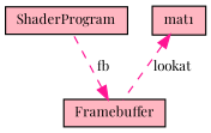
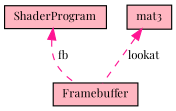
  digraph {
    fontname="Playfair Display"
    node [color=black fillcolor=lightpink fontname="Playfair Display" fontsize=10 shape=record style=filled]
    edge [color=deeppink dir=back fontname="Playfair Display" fontsize=10 labelfontname=Helvetica labelfontsize=10 style=dashed]
    n1 [fontcolor=black height=0.2 label=ShaderProgram width=0.4]
-   n2 [height=0.2 label=mat1 width=0.4]
+   n2 [height=0.2 label=mat3 width=0.4]
    n3 [height=0.2 label=Framebuffer width=0.4]
    n2 -> n3 [label=" lookat"]
-   n3 -> n1 [label=" fb"]
+   n1 -> n3 [label=" fb"]
  }
